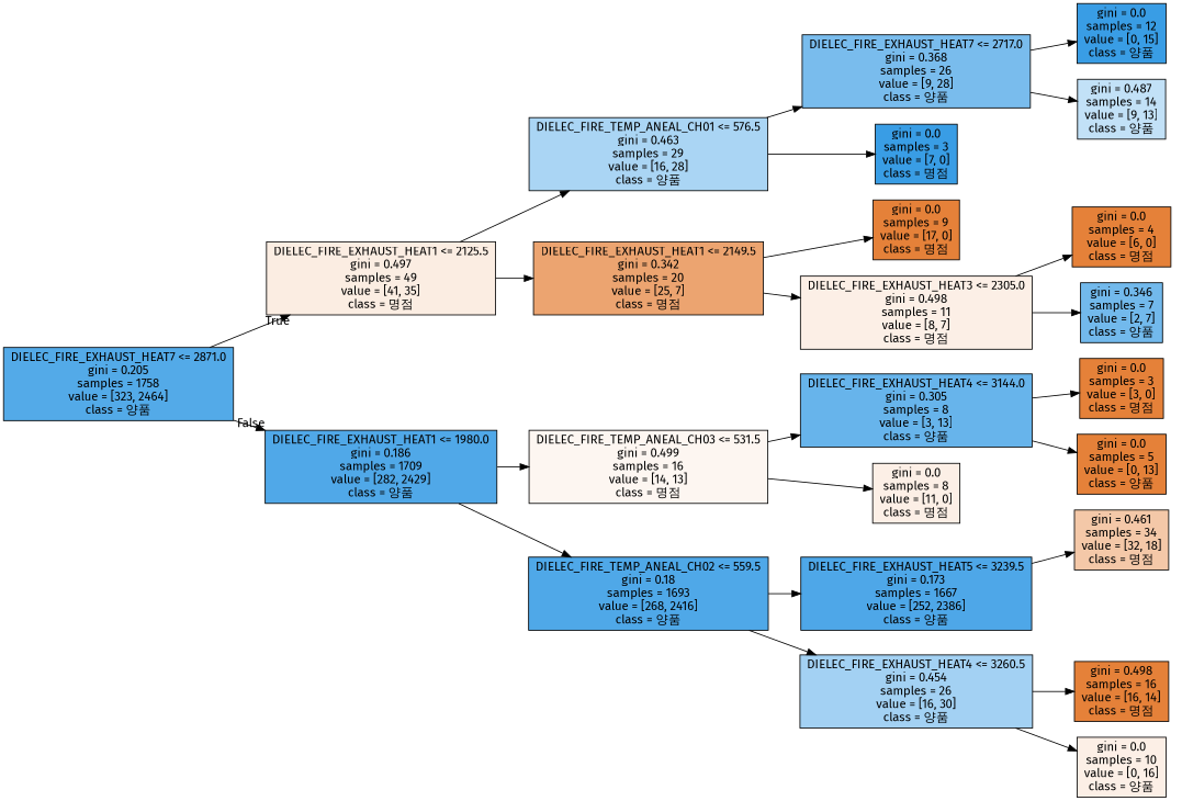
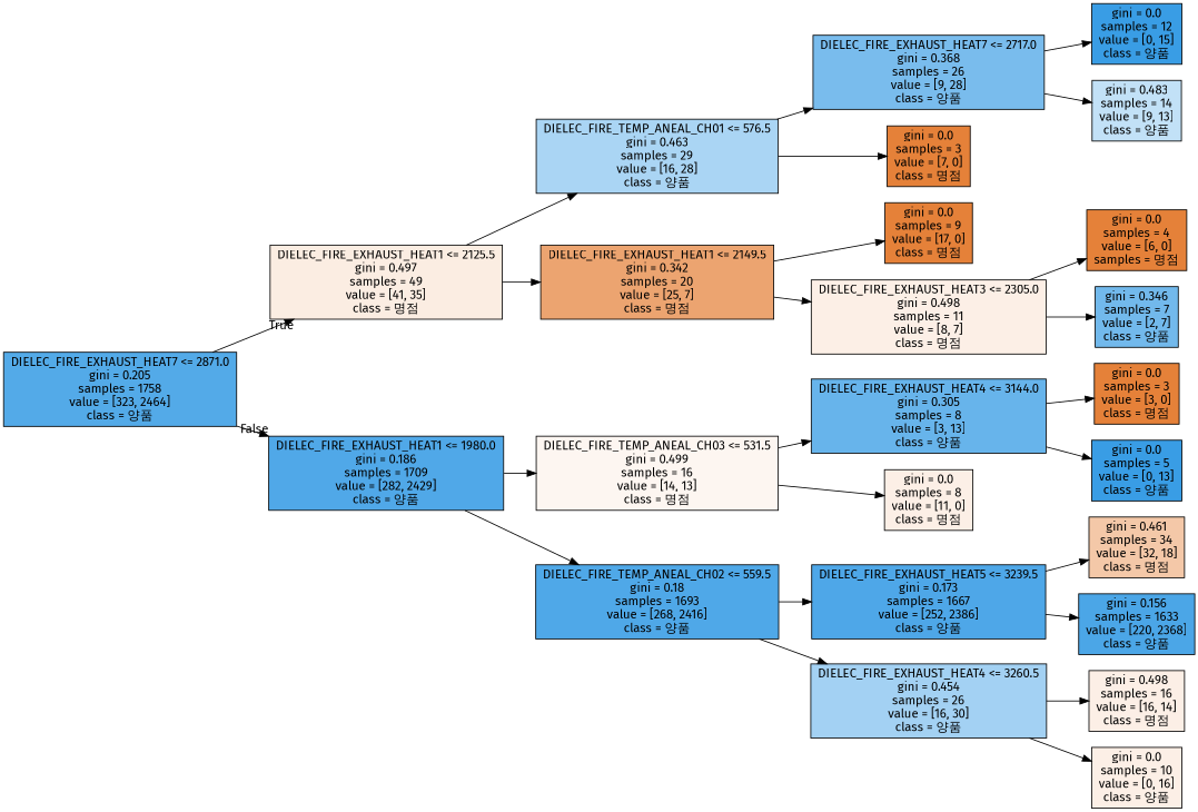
  digraph {
    fontname="Fira Sans"
    rankdir=LR
    node [color=black fillcolor="#e58139" fontname="Fira Sans" shape=box style=filled]
    edge [fontname="Fira Sans"]
    n1 [fillcolor="#53aae8" label="DIELEC_FIRE_EXHAUST_HEAT7 <= 2871.0\ngini = 0.205\nsamples = 1758\nvalue = [323, 2464]\nclass = 양품"]
    n2 [fillcolor="#fbede2" label="DIELEC_FIRE_EXHAUST_HEAT1 <= 2125.5\ngini = 0.497\nsamples = 49\nvalue = [41, 35]\nclass = 명점"]
    n3 [fillcolor="#50a8e8" label="DIELEC_FIRE_EXHAUST_HEAT1 <= 1980.0\ngini = 0.186\nsamples = 1709\nvalue = [282, 2429]\nclass = 양품"]
    n4 [fillcolor="#aad5f4" label="DIELEC_FIRE_TEMP_ANEAL_CH01 <= 576.5\ngini = 0.463\nsamples = 29\nvalue = [16, 28]\nclass = 양품"]
    n5 [fillcolor="#eca470" label="DIELEC_FIRE_EXHAUST_HEAT1 <= 2149.5\ngini = 0.342\nsamples = 20\nvalue = [25, 7]\nclass = 명점"]
    n6 [fillcolor="#fdf6f1" label="DIELEC_FIRE_TEMP_ANEAL_CH03 <= 531.5\ngini = 0.499\nsamples = 16\nvalue = [14, 13]\nclass = 명점"]
    n7 [fillcolor="#4fa8e8" label="DIELEC_FIRE_TEMP_ANEAL_CH02 <= 559.5\ngini = 0.18\nsamples = 1693\nvalue = [268, 2416]\nclass = 양품"]
    n8 [fillcolor="#79bced" label="DIELEC_FIRE_EXHAUST_HEAT7 <= 2717.0\ngini = 0.368\nsamples = 26\nvalue = [9, 28]\nclass = 양품"]
-   n9 [fillcolor="#399de5" label="gini = 0.0\nsamples = 3\nvalue = [7, 0]\nclass = 명점"]
+   n9 [label="gini = 0.0\nsamples = 3\nvalue = [7, 0]\nclass = 명점"]
    n10 [label="gini = 0.0\nsamples = 9\nvalue = [17, 0]\nclass = 명점"]
    n11 [fillcolor="#fcefe6" label="DIELEC_FIRE_EXHAUST_HEAT3 <= 2305.0\ngini = 0.498\nsamples = 11\nvalue = [8, 7]\nclass = 명점"]
    n12 [fillcolor="#399de5" label="gini = 0.0\nsamples = 12\nvalue = [0, 15]\nclass = 양품"]
-   n13 [fillcolor="#c2e1f7" label="gini = 0.487\nsamples = 14\nvalue = [9, 13]\nclass = 양품"]
-   n14 [label="gini = 0.0\nsamples = 4\nvalue = [6, 0]\nclass = 명점"]
+   n13 [fillcolor="#c2e1f7" label="gini = 0.483\nsamples = 14\nvalue = [9, 13]\nclass = 양품"]
+   n14 [label="gini = 0.0\nsamples = 4\nvalue = [6, 0]\nsamples = 명점"]
    n15 [fillcolor="#72b9ec" label="gini = 0.346\nsamples = 7\nvalue = [2, 7]\nclass = 양품"]
    n16 [fillcolor="#67b4eb" label="DIELEC_FIRE_EXHAUST_HEAT4 <= 3144.0\ngini = 0.305\nsamples = 8\nvalue = [3, 13]\nclass = 양품"]
    n17 [fillcolor="#fcefe6" label="gini = 0.0\nsamples = 8\nvalue = [11, 0]\nclass = 명점"]
    n18 [fillcolor="#4ea7e8" label="DIELEC_FIRE_EXHAUST_HEAT5 <= 3239.5\ngini = 0.173\nsamples = 1667\nvalue = [252, 2386]\nclass = 양품"]
    n19 [fillcolor="#a3d1f3" label="DIELEC_FIRE_EXHAUST_HEAT4 <= 3260.5\ngini = 0.454\nsamples = 26\nvalue = [16, 30]\nclass = 양품"]
    n20 [label="gini = 0.0\nsamples = 3\nvalue = [3, 0]\nclass = 명점"]
-   n21 [label="gini = 0.0\nsamples = 5\nvalue = [0, 13]\nclass = 양품"]
+   n21 [fillcolor="#399de5" label="gini = 0.0\nsamples = 5\nvalue = [0, 13]\nclass = 양품"]
    n22 [fillcolor="#f4c8a8" label="gini = 0.461\nsamples = 34\nvalue = [32, 18]\nclass = 명점"]
-   n24 [label="gini = 0.498\nsamples = 16\nvalue = [16, 14]\nclass = 명점"]
+   n23 [fillcolor="#4ba6e7" label="gini = 0.156\nsamples = 1633\nvalue = [220, 2368]\nclass = 양품"]
+   n24 [fillcolor="#fcefe6" label="gini = 0.498\nsamples = 16\nvalue = [16, 14]\nclass = 명점"]
    n25 [fillcolor="#fcefe6" label="gini = 0.0\nsamples = 10\nvalue = [0, 16]\nclass = 양품"]
    n1 -> n2 [headlabel=True labelangle=45 labeldistance=2.5]
    n1 -> n3 [headlabel=False labelangle=-45 labeldistance=2.5]
    n2 -> n4
    n2 -> n5
    n3 -> n6
    n3 -> n7
    n4 -> n8
    n4 -> n9
    n5 -> n10
    n5 -> n11
    n6 -> n16
    n6 -> n17
    n7 -> n18
    n7 -> n19
    n8 -> n12
    n8 -> n13
    n11 -> n14
    n11 -> n15
    n16 -> n20
    n16 -> n21
    n18 -> n22
+   n18 -> n23
    n19 -> n24
    n19 -> n25
  }
